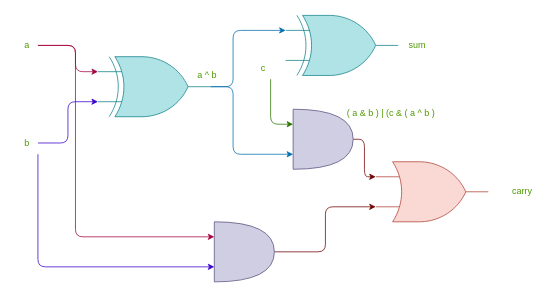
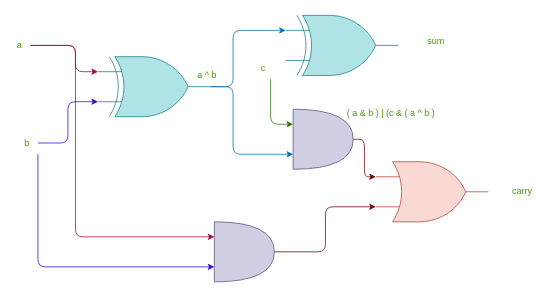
  <mxCell id="0" />
  <mxCell id="1" parent="0" />
  <mxCell id="2" value="" style="html=1;entryX=0;entryY=0.25;entryDx=0;entryDy=0;entryPerimeter=0;exitX=1;exitY=0.5;exitDx=0;exitDy=0;exitPerimeter=0;edgeStyle=elbowEdgeStyle;fillColor=#1ba1e2;strokeColor=#006EAF;" parent="1" source="4" target="5" edge="1"><mxGeometry relative="1" as="geometry"><mxPoint x="355" y="185" as="sourcePoint" /><Array as="points"><mxPoint x="310" y="65" /></Array></mxGeometry></mxCell>
  <mxCell id="3" style="edgeStyle=elbowEdgeStyle;html=1;exitX=1;exitY=0.5;exitDx=0;exitDy=0;exitPerimeter=0;entryX=0;entryY=0.75;entryDx=0;entryDy=0;entryPerimeter=0;fillColor=#1ba1e2;strokeColor=#006EAF;" parent="1" source="4" target="19" edge="1"><mxGeometry relative="1" as="geometry"><Array as="points"><mxPoint x="310" y="115" /></Array></mxGeometry></mxCell>
  <mxCell id="4" value="" style="verticalLabelPosition=bottom;shadow=0;dashed=0;align=center;html=1;verticalAlign=top;shape=mxgraph.electrical.logic_gates.logic_gate;operation=xor;fillColor=#b0e3e6;strokeColor=#0e8088;" parent="1" vertex="1"><mxGeometry x="130" y="75" width="150" height="80" as="geometry" /></mxCell>
  <mxCell id="5" value="" style="verticalLabelPosition=bottom;shadow=0;dashed=0;align=center;html=1;verticalAlign=top;shape=mxgraph.electrical.logic_gates.logic_gate;operation=xor;fillColor=#b0e3e6;strokeColor=#0e8088;" parent="1" vertex="1"><mxGeometry x="380" y="20" width="150" height="80" as="geometry" /></mxCell>
  <mxCell id="6" style="edgeStyle=elbowEdgeStyle;html=1;entryX=0;entryY=0.25;entryDx=0;entryDy=0;entryPerimeter=0;fillColor=#d80073;strokeColor=#A50040;" parent="1" source="8" target="4" edge="1"><mxGeometry relative="1" as="geometry"><Array as="points"><mxPoint x="100" y="85" /></Array></mxGeometry></mxCell>
  <mxCell id="7" style="edgeStyle=elbowEdgeStyle;html=1;entryX=0;entryY=0.25;entryDx=0;entryDy=0;entryPerimeter=0;fillColor=#d80073;strokeColor=#A50040;" parent="1" source="8" target="16" edge="1"><mxGeometry relative="1" as="geometry"><Array as="points"><mxPoint x="100" y="205" /><mxPoint x="170" y="115" /><mxPoint x="170" y="185" /></Array></mxGeometry></mxCell>
- <mxCell id="8" value="&lt;font color=&quot;#4d9900&quot;&gt;a&lt;/font&gt;" style="text;html=1;align=center;verticalAlign=middle;resizable=0;points=[];autosize=1;strokeColor=none;fillColor=none;" parent="1" vertex="1"><mxGeometry x="20" y="45" width="30" height="30" as="geometry" /></mxCell>
+ <mxCell id="8" value="&lt;font color=&quot;#4d9900&quot;&gt;a&lt;/font&gt;" style="text;html=1;align=center;verticalAlign=middle;resizable=0;points=[];autosize=1;strokeColor=none;fillColor=none;" parent="1" vertex="1"><mxGeometry x="10" y="45" width="30" height="30" as="geometry" /></mxCell>
  <mxCell id="9" style="edgeStyle=elbowEdgeStyle;html=1;entryX=0;entryY=0.75;entryDx=0;entryDy=0;entryPerimeter=0;fillColor=#6a00ff;strokeColor=#3700CC;" parent="1" source="11" target="4" edge="1"><mxGeometry relative="1" as="geometry" /></mxCell>
  <mxCell id="10" style="edgeStyle=elbowEdgeStyle;html=1;entryX=0;entryY=0.75;entryDx=0;entryDy=0;entryPerimeter=0;fillColor=#6a00ff;strokeColor=#3700CC;" parent="1" source="11" target="16" edge="1"><mxGeometry relative="1" as="geometry"><Array as="points"><mxPoint x="50" y="255" /></Array></mxGeometry></mxCell>
  <mxCell id="11" value="&lt;font color=&quot;#4d9900&quot;&gt;b&lt;/font&gt;" style="text;html=1;align=center;verticalAlign=middle;resizable=0;points=[];autosize=1;strokeColor=none;fillColor=none;" parent="1" vertex="1"><mxGeometry x="20" y="175" width="30" height="30" as="geometry" /></mxCell>
  <mxCell id="12" style="edgeStyle=elbowEdgeStyle;html=1;entryX=0;entryY=0.25;entryDx=0;entryDy=0;entryPerimeter=0;fillColor=#60a917;strokeColor=#2D7600;" parent="1" source="13" target="19" edge="1"><mxGeometry relative="1" as="geometry"><Array as="points"><mxPoint x="360" y="135" /><mxPoint x="425" y="125" /></Array></mxGeometry></mxCell>
  <mxCell id="13" value="&lt;font color=&quot;#4d9900&quot;&gt;c&lt;/font&gt;" style="text;html=1;align=center;verticalAlign=middle;resizable=0;points=[];autosize=1;strokeColor=none;fillColor=none;" parent="1" vertex="1"><mxGeometry x="335" y="75" width="30" height="30" as="geometry" /></mxCell>
- <mxCell id="14" value="&lt;font color=&quot;#4d9900&quot;&gt;sum&lt;/font&gt;" style="text;html=1;align=center;verticalAlign=middle;resizable=0;points=[];autosize=1;strokeColor=none;fillColor=none;" parent="1" vertex="1"><mxGeometry x="530" y="45" width="50" height="30" as="geometry" /></mxCell>
+ <mxCell id="14" value="&lt;font color=&quot;#4d9900&quot;&gt;sum&lt;/font&gt;" style="text;html=1;align=center;verticalAlign=middle;resizable=0;points=[];autosize=1;strokeColor=none;fillColor=none;" parent="1" vertex="1"><mxGeometry x="555" y="40" width="50" height="30" as="geometry" /></mxCell>
  <mxCell id="15" style="edgeStyle=elbowEdgeStyle;html=1;exitX=1;exitY=0.5;exitDx=0;exitDy=0;exitPerimeter=0;entryX=0;entryY=0.75;entryDx=0;entryDy=0;entryPerimeter=0;fillColor=#a20025;strokeColor=#6F0000;" parent="1" source="16" target="17" edge="1"><mxGeometry relative="1" as="geometry" /></mxCell>
  <mxCell id="16" value="" style="shape=or;whiteSpace=wrap;html=1;fillColor=#d0cee2;strokeColor=#56517e;" parent="1" vertex="1"><mxGeometry x="285" y="295" width="80" height="80" as="geometry" /></mxCell>
  <mxCell id="17" value="" style="verticalLabelPosition=bottom;shadow=0;dashed=0;align=center;html=1;verticalAlign=top;shape=mxgraph.electrical.logic_gates.logic_gate;operation=or;fillColor=#fad9d5;strokeColor=#ae4132;" parent="1" vertex="1"><mxGeometry x="500" y="215" width="150" height="80" as="geometry" /></mxCell>
  <mxCell id="18" style="edgeStyle=elbowEdgeStyle;html=1;exitX=1;exitY=0.5;exitDx=0;exitDy=0;exitPerimeter=0;entryX=0;entryY=0.25;entryDx=0;entryDy=0;entryPerimeter=0;fillColor=#a20025;strokeColor=#6F0000;" parent="1" source="19" target="17" edge="1"><mxGeometry relative="1" as="geometry" /></mxCell>
  <mxCell id="19" value="" style="shape=or;whiteSpace=wrap;html=1;fillColor=#d0cee2;strokeColor=#56517e;" parent="1" vertex="1"><mxGeometry x="390" y="145" width="80" height="80" as="geometry" /></mxCell>
  <mxCell id="20" value="&lt;font color=&quot;#4d9900&quot;&gt;a ^ b&lt;/font&gt;" style="text;html=1;align=center;verticalAlign=middle;resizable=0;points=[];autosize=1;strokeColor=none;fillColor=none;" parent="1" vertex="1"><mxGeometry x="250" y="85" width="50" height="30" as="geometry" /></mxCell>
  <mxCell id="21" value="&lt;font color=&quot;#4d9900&quot;&gt;carry&lt;/font&gt;" style="text;html=1;align=center;verticalAlign=middle;resizable=0;points=[];autosize=1;strokeColor=none;fillColor=none;" parent="1" vertex="1"><mxGeometry x="670" y="240" width="50" height="30" as="geometry" /></mxCell>
  <mxCell id="22" value="&lt;font color=&quot;#4d9900&quot;&gt;( a &amp;amp; b ) | (c &amp;amp; ( a ^ b )&lt;/font&gt;" style="text;html=1;align=center;verticalAlign=middle;resizable=0;points=[];autosize=1;strokeColor=none;fillColor=none;" parent="1" vertex="1"><mxGeometry x="450" y="135" width="140" height="30" as="geometry" /></mxCell>
